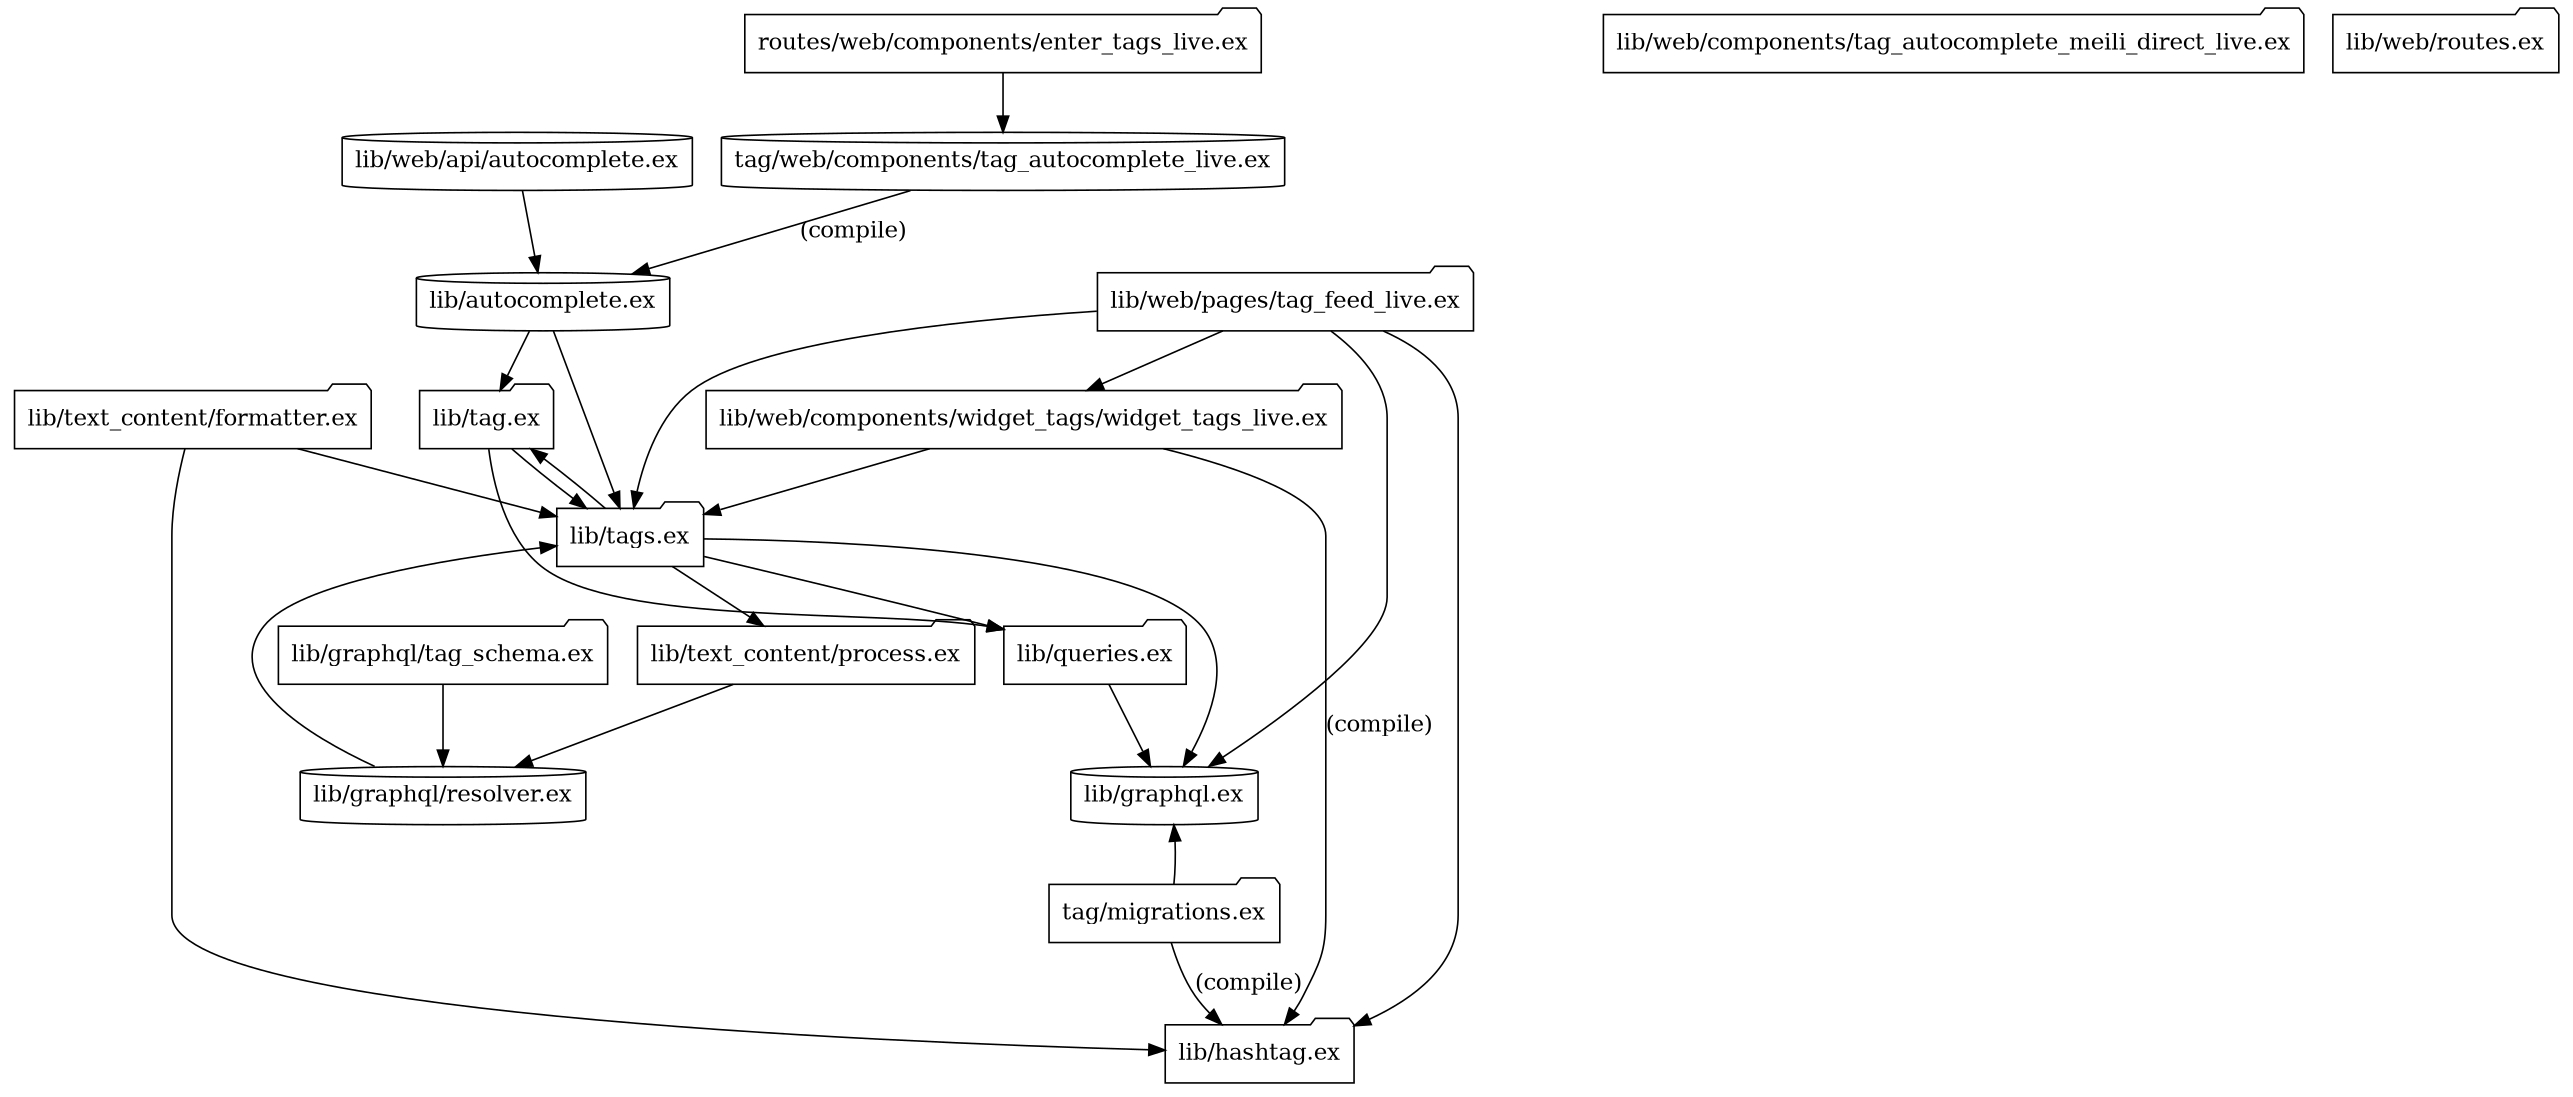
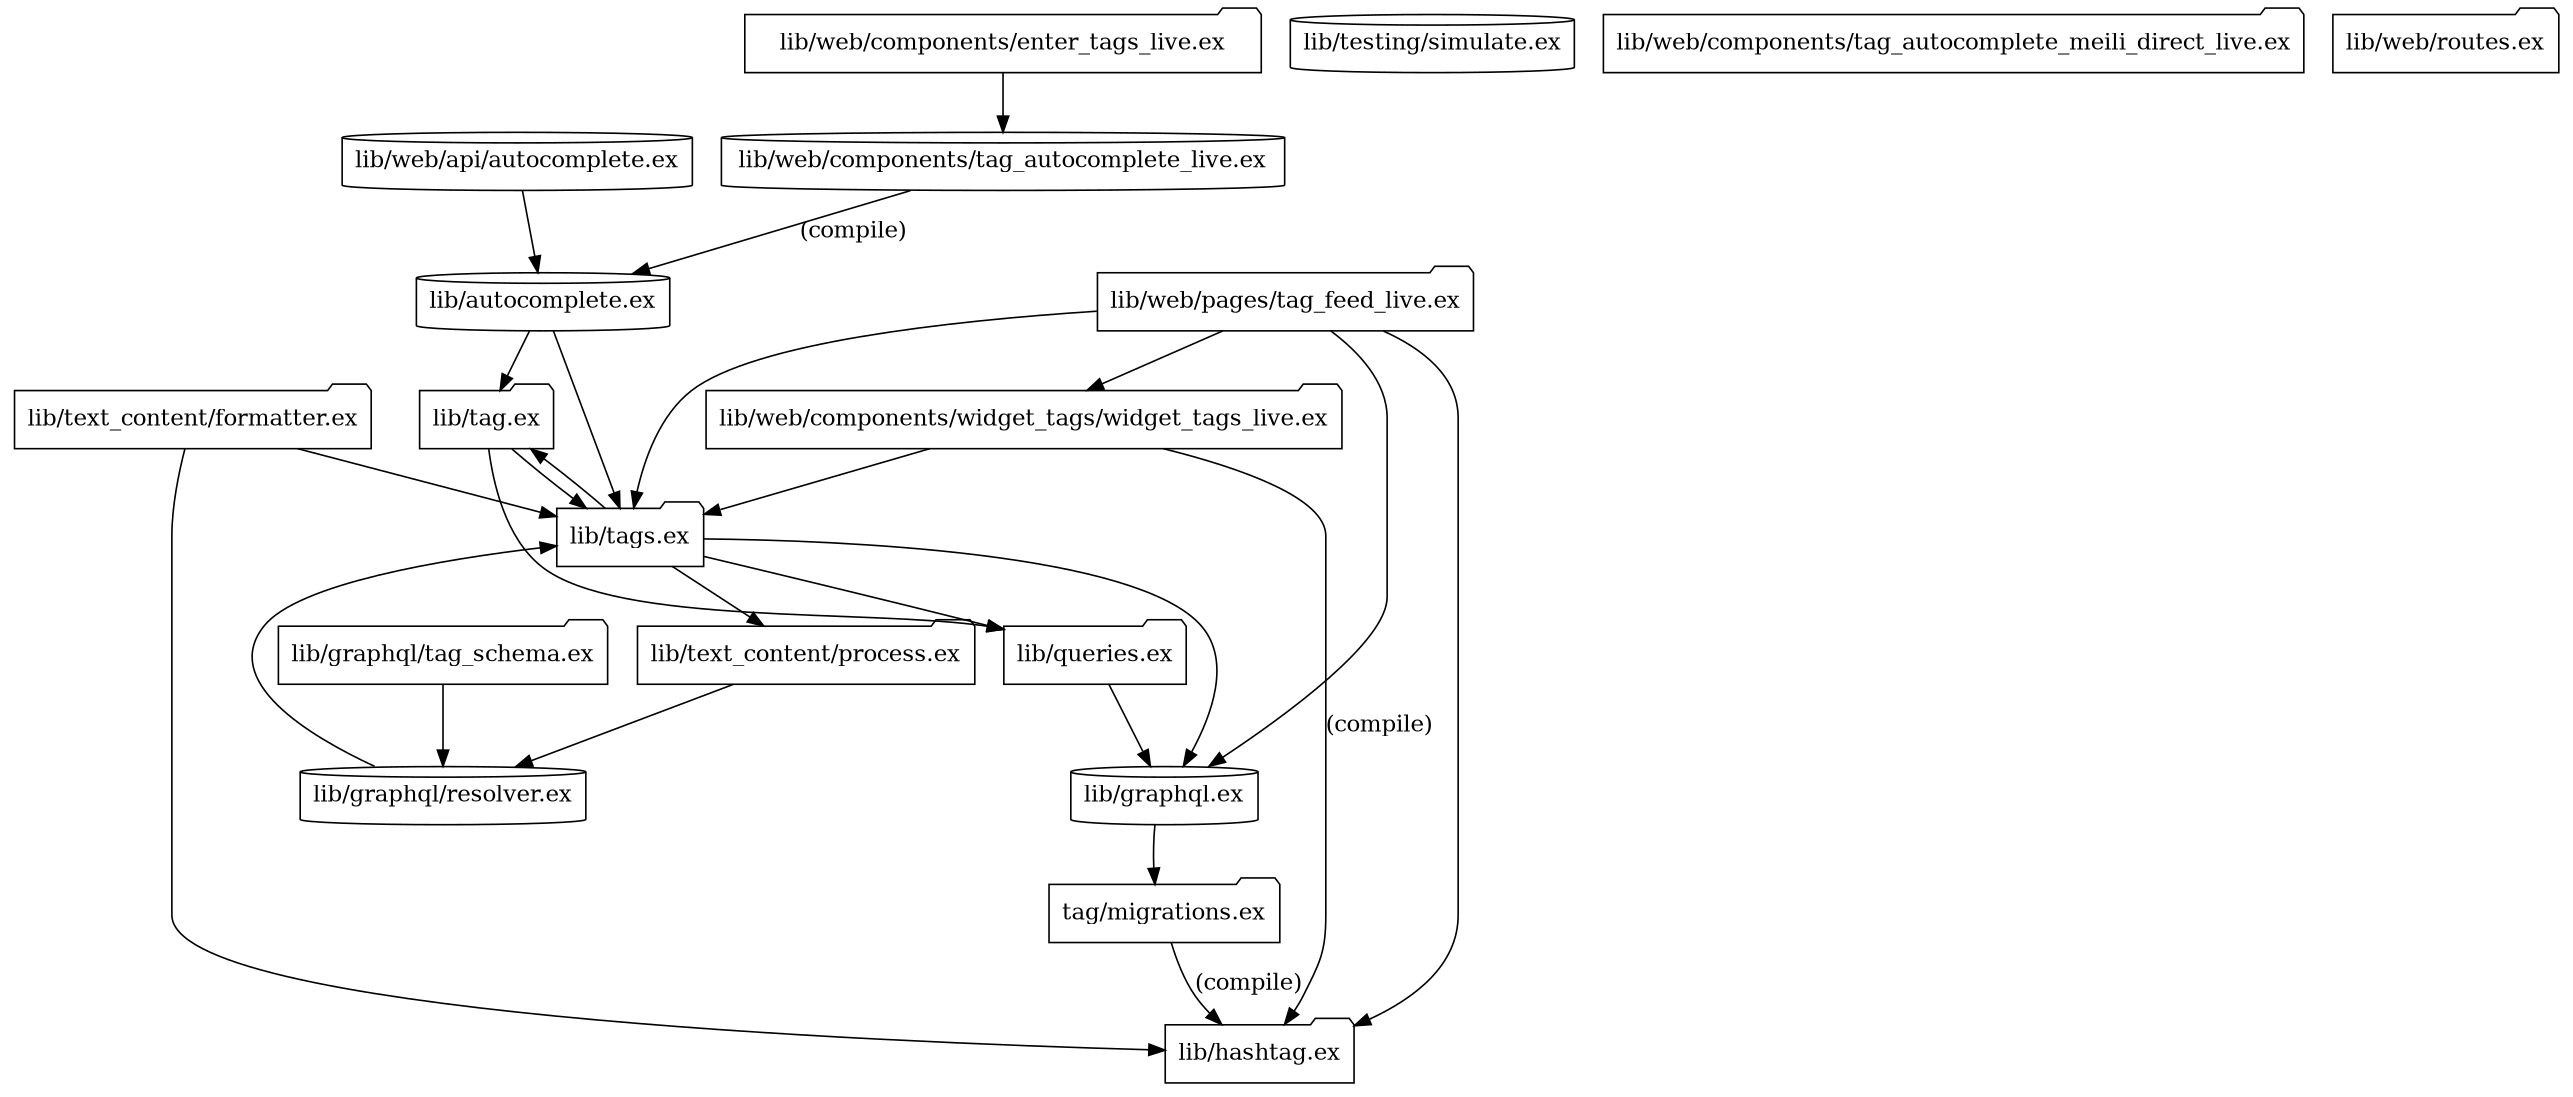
  digraph {
    node [shape=folder]
    "lib/autocomplete.ex" [shape=cylinder]
    "lib/tag.ex"
    "lib/tags.ex"
    "lib/queries.ex"
    n5 [label="lib/graphql.ex" shape=cylinder]
    "lib/text_content/process.ex"
    "lib/graphql/resolver.ex" [shape=cylinder]
    "lib/text_content/formatter.ex"
    "lib/hashtag.ex"
    "lib/graphql/tag_schema.ex"
    n11 [label="tag/migrations.ex"]
+   "lib/testing/simulate.ex" [shape=cylinder]
    "lib/web/api/autocomplete.ex" [shape=cylinder]
-   "lib/web/components/tag_autocomplete_live.ex" [shape=cylinder label="tag/web/components/tag_autocomplete_live.ex"]
-   "lib/web/components/enter_tags_live.ex" [label="routes/web/components/enter_tags_live.ex"]
+   "lib/web/components/tag_autocomplete_live.ex" [shape=cylinder]
+   "lib/web/components/enter_tags_live.ex"
    "lib/web/components/tag_autocomplete_meili_direct_live.ex"
    "lib/web/components/widget_tags/widget_tags_live.ex"
    "lib/web/pages/tag_feed_live.ex"
    "lib/web/routes.ex"
    "lib/autocomplete.ex" -> "lib/tag.ex"
    "lib/autocomplete.ex" -> "lib/tags.ex"
    "lib/tag.ex" -> "lib/tags.ex"
    "lib/tag.ex" -> "lib/queries.ex"
    "lib/tags.ex" -> "lib/tag.ex"
    "lib/tags.ex" -> "lib/queries.ex"
    "lib/tags.ex" -> n5
    "lib/tags.ex" -> "lib/text_content/process.ex"
    "lib/queries.ex" -> n5
    "lib/text_content/process.ex" -> "lib/graphql/resolver.ex"
    "lib/graphql/resolver.ex" -> "lib/tags.ex"
    "lib/text_content/formatter.ex" -> "lib/tags.ex"
    "lib/text_content/formatter.ex" -> "lib/hashtag.ex"
    "lib/graphql/tag_schema.ex" -> "lib/graphql/resolver.ex"
-   n11 -> n5
+   n5 -> n11
    n11 -> "lib/hashtag.ex" [label="(compile)"]
    "lib/web/api/autocomplete.ex" -> "lib/autocomplete.ex"
    "lib/web/components/tag_autocomplete_live.ex" -> "lib/autocomplete.ex" [label="(compile)"]
    "lib/web/components/enter_tags_live.ex" -> "lib/web/components/tag_autocomplete_live.ex"
    "lib/web/components/widget_tags/widget_tags_live.ex" -> "lib/tags.ex"
    "lib/web/components/widget_tags/widget_tags_live.ex" -> "lib/hashtag.ex" [label="(compile)"]
    "lib/web/pages/tag_feed_live.ex" -> "lib/tags.ex"
    "lib/web/pages/tag_feed_live.ex" -> n5
    "lib/web/pages/tag_feed_live.ex" -> "lib/hashtag.ex"
    "lib/web/pages/tag_feed_live.ex" -> "lib/web/components/widget_tags/widget_tags_live.ex"
  }
